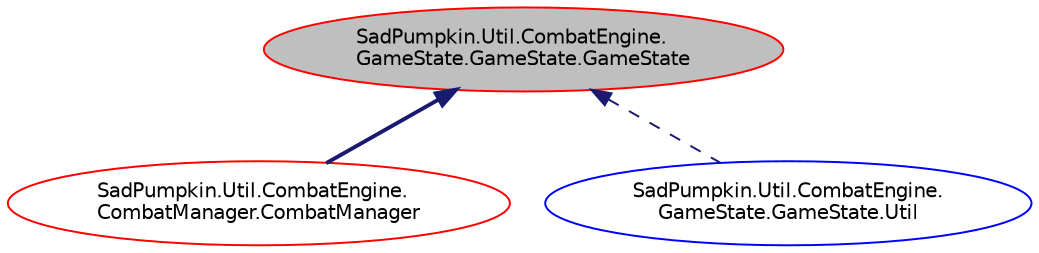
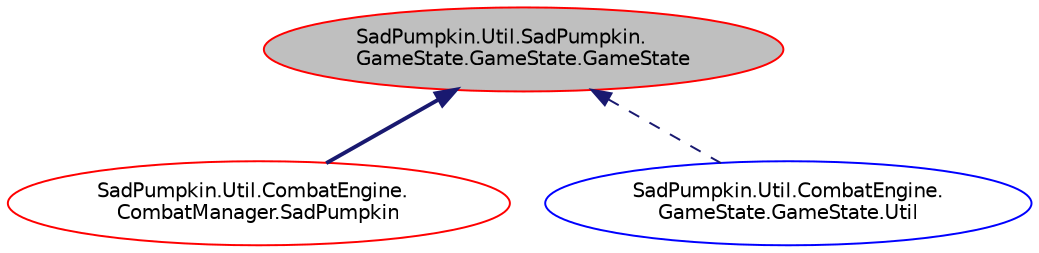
  digraph {
    rankdir=TB
    node [color=red fillcolor=white fontname=Helvetica fontsize=10 shape=ellipse style=filled]
    edge [color=midnightblue dir=back fontname=Helvetica fontsize=10 labelfontname=Helvetica labelfontsize=10]
-   n1 [fillcolor=grey75 fontcolor=black height=0.2 label="SadPumpkin.Util.CombatEngine.\lGameState.GameState.GameState" width=0.4]
-   n2 [height=0.2 label="SadPumpkin.Util.CombatEngine.\lCombatManager.CombatManager" width=0.4]
+   n1 [fillcolor=grey75 fontcolor=black height=0.2 label="SadPumpkin.Util.SadPumpkin.\lGameState.GameState.GameState" width=0.4]
+   n2 [height=0.2 label="SadPumpkin.Util.CombatEngine.\lCombatManager.SadPumpkin" width=0.4]
    n3 [color=blue height=0.2 label="SadPumpkin.Util.CombatEngine.\lGameState.GameState.Util" width=0.4]
    n1 -> n2 [style=bold]
    n1 -> n3 [style=dashed]
  }
